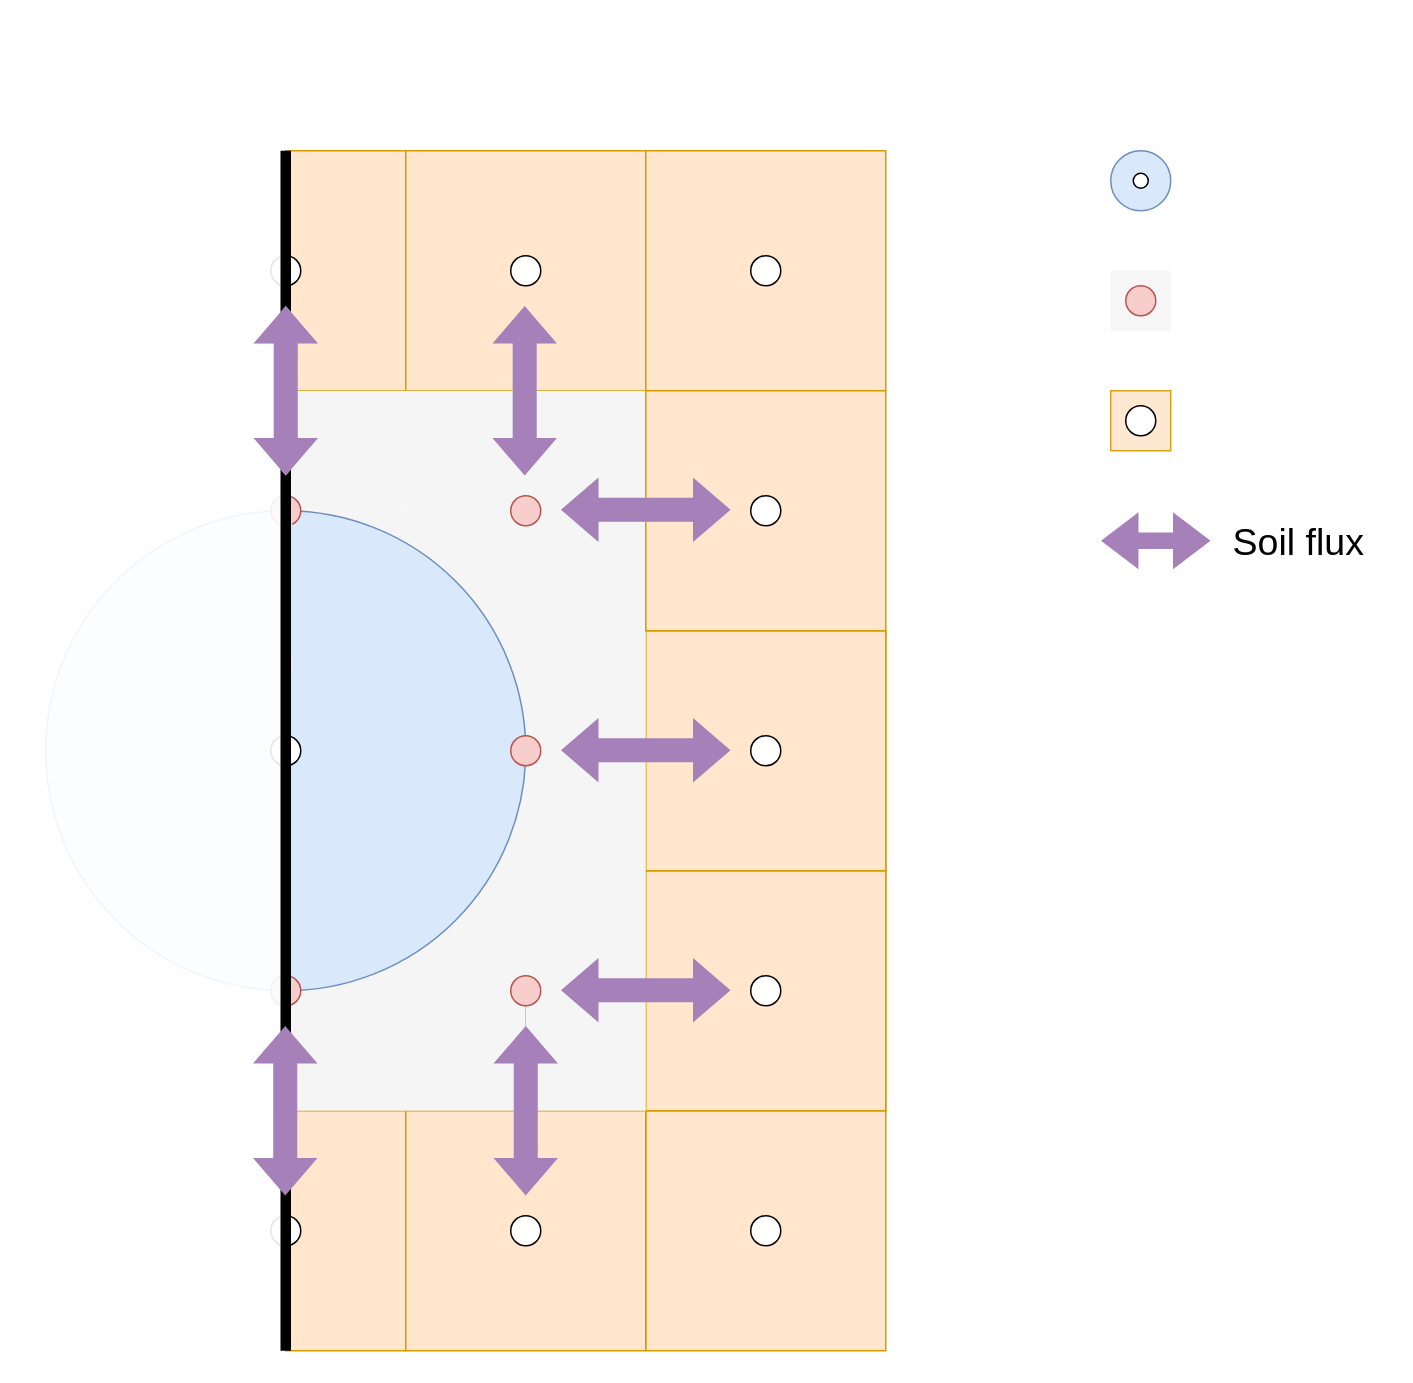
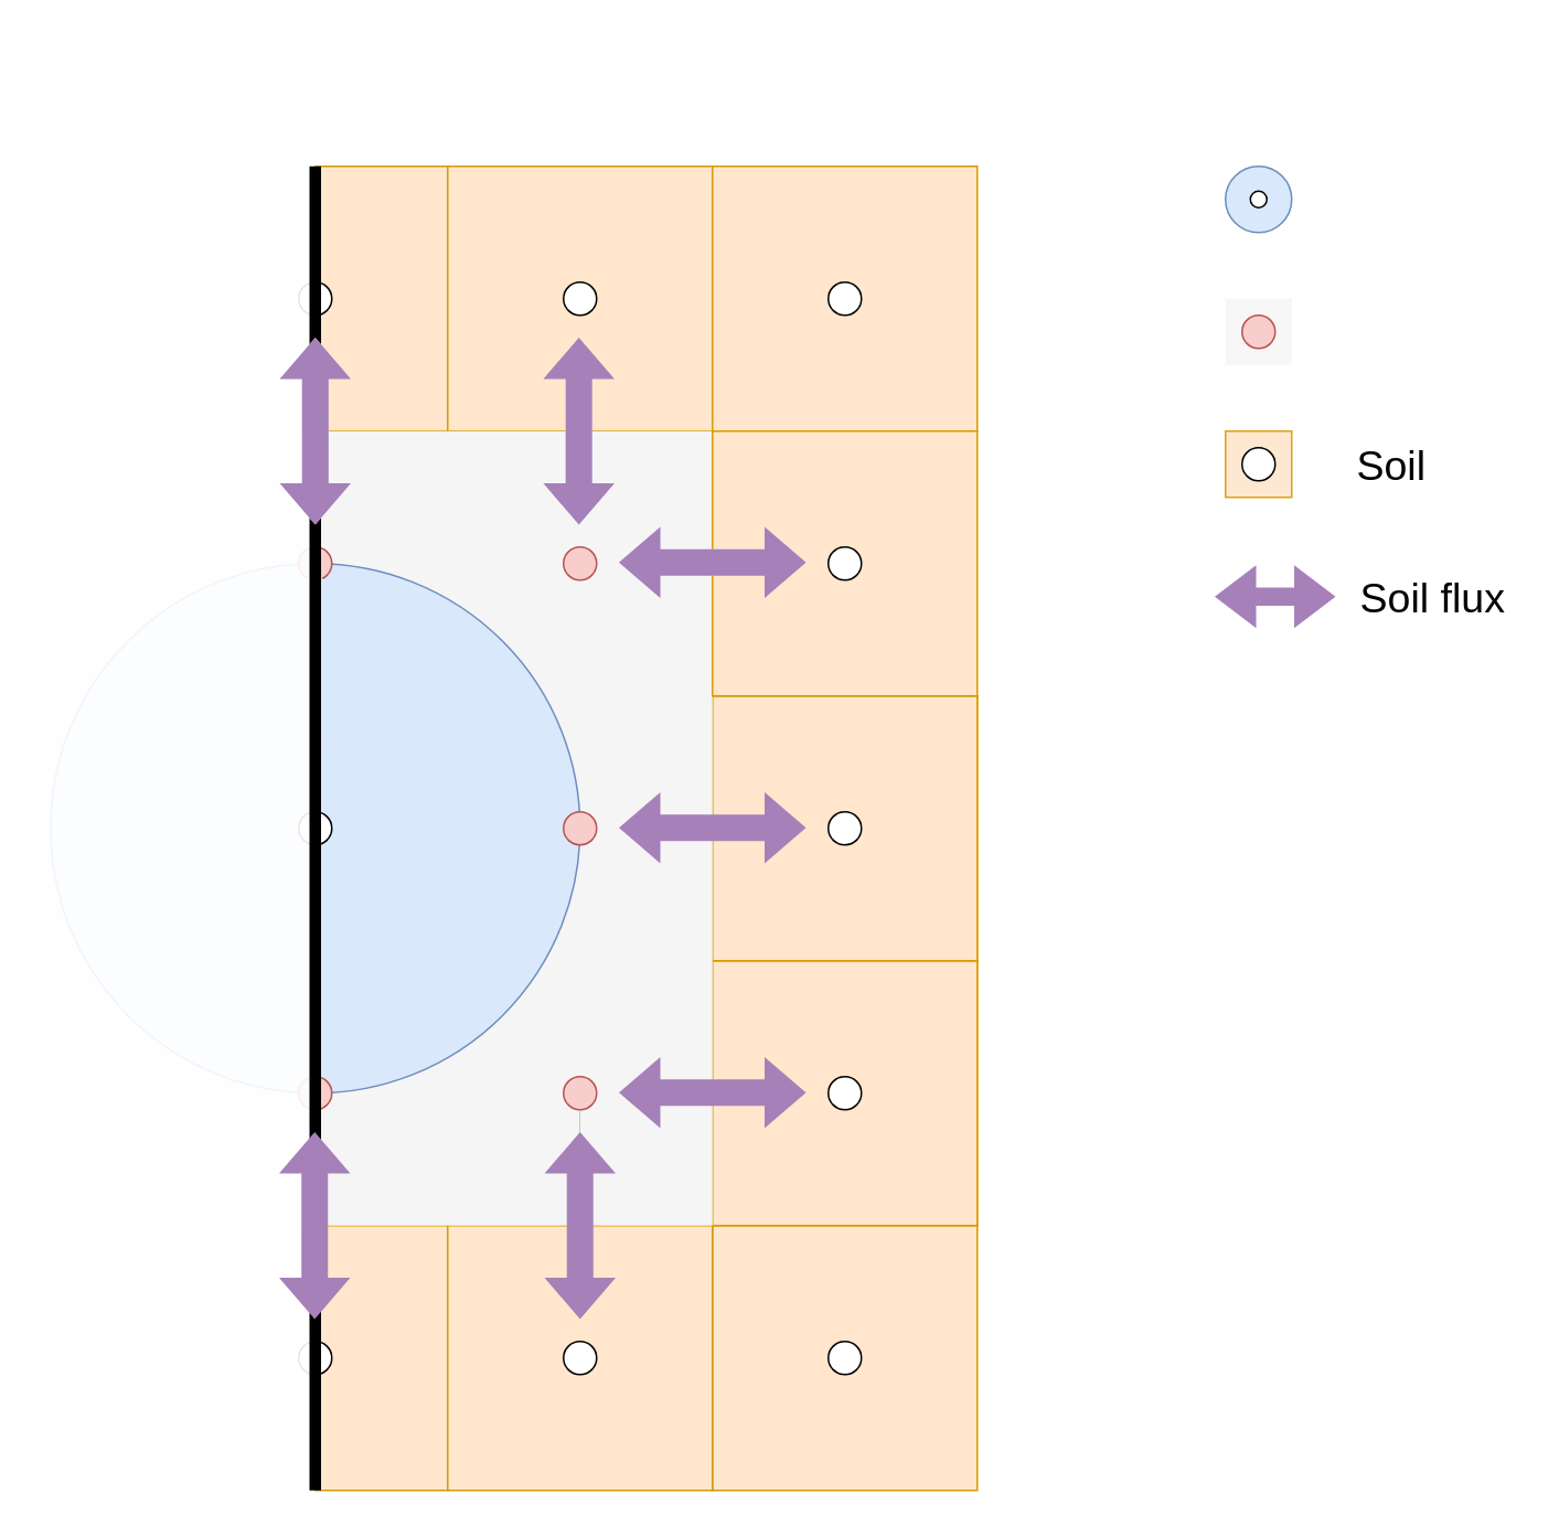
  <mxCell id="0" />
  <mxCell id="1" parent="0" />
  <mxCell id="2" value="" style="whiteSpace=wrap;html=1;aspect=fixed;fontSize=25;opacity=90;strokeColor=none;fillColor=#f5f5f5;fontColor=#333333;" parent="1" vertex="1"><mxGeometry x="740" y="180" width="40" height="40" as="geometry" /></mxCell>
  <mxCell id="3" value="" style="group" parent="1" vertex="1" connectable="0"><mxGeometry x="380" y="340" width="320" height="400" as="geometry" /></mxCell>
  <mxCell id="4" value="" style="rounded=0;whiteSpace=wrap;html=1;fillColor=#f5f5f5;strokeColor=none;fontColor=#333333;" parent="3" vertex="1"><mxGeometry x="-30" y="240" width="80" height="160" as="geometry" /></mxCell>
  <mxCell id="5" value="" style="rounded=0;whiteSpace=wrap;html=1;fillColor=#f5f5f5;strokeColor=none;fontColor=#333333;" parent="3" vertex="1"><mxGeometry x="-30" width="80" height="80" as="geometry" /></mxCell>
  <mxCell id="6" value="" style="rounded=0;whiteSpace=wrap;html=1;fillColor=#f5f5f5;strokeColor=none;fontColor=#333333;" parent="3" vertex="1"><mxGeometry x="-30" y="80" width="80" height="160" as="geometry" /></mxCell>
  <mxCell id="7" value="" style="rounded=0;whiteSpace=wrap;html=1;fillColor=#ffe6cc;strokeColor=#d79b00;" parent="3" vertex="1"><mxGeometry x="50" y="240" width="160" height="160" as="geometry" /></mxCell>
  <mxCell id="8" value="" style="rounded=0;whiteSpace=wrap;html=1;fillColor=#ffe6cc;strokeColor=#d79b00;" parent="3" vertex="1"><mxGeometry x="50" y="80" width="160" height="160" as="geometry" /></mxCell>
  <mxCell id="9" value="" style="ellipse;whiteSpace=wrap;html=1;aspect=fixed;" parent="3" vertex="1"><mxGeometry x="120" y="150" width="20" height="20" as="geometry" /></mxCell>
  <mxCell id="10" value="" style="ellipse;whiteSpace=wrap;html=1;aspect=fixed;" parent="3" vertex="1"><mxGeometry x="-40" y="150" width="20" height="20" as="geometry" /></mxCell>
  <mxCell id="11" value="" style="ellipse;whiteSpace=wrap;html=1;aspect=fixed;" parent="3" vertex="1"><mxGeometry x="120" y="310" width="20" height="20" as="geometry" /></mxCell>
  <mxCell id="12" value="" style="shape=flexArrow;endArrow=classic;startArrow=classic;html=1;rounded=0;strokeWidth=7;fillColor=#dae8fc;strokeColor=none;" parent="3" edge="1"><mxGeometry width="100" height="100" relative="1" as="geometry"><mxPoint x="-10" y="319.63" as="sourcePoint" /><mxPoint x="110" y="319.63" as="targetPoint" /></mxGeometry></mxCell>
  <mxCell id="13" value="" style="shape=flexArrow;endArrow=classic;startArrow=classic;html=1;rounded=0;strokeWidth=7;fillColor=#dae8fc;strokeColor=none;" parent="3" edge="1"><mxGeometry width="100" height="100" relative="1" as="geometry"><mxPoint x="-10" y="159.64" as="sourcePoint" /><mxPoint x="110" y="159.64" as="targetPoint" /></mxGeometry></mxCell>
  <mxCell id="14" value="" style="rounded=0;whiteSpace=wrap;html=1;fillColor=#ffe6cc;strokeColor=#d79b00;" parent="1" vertex="1"><mxGeometry x="190" y="100" width="80" height="160" as="geometry" /></mxCell>
  <mxCell id="15" value="" style="rounded=0;whiteSpace=wrap;html=1;fillColor=#ffe6cc;strokeColor=#d79b00;" parent="1" vertex="1"><mxGeometry x="430" y="740" width="160" height="160" as="geometry" /></mxCell>
  <mxCell id="16" value="" style="rounded=0;whiteSpace=wrap;html=1;fillColor=#ffe6cc;strokeColor=#d79b00;" parent="1" vertex="1"><mxGeometry x="190" y="740" width="80" height="160" as="geometry" /></mxCell>
  <mxCell id="17" value="" style="rounded=0;whiteSpace=wrap;html=1;fillColor=#ffe6cc;strokeColor=#d79b00;" parent="1" vertex="1"><mxGeometry x="270" y="100" width="160" height="160" as="geometry" /></mxCell>
  <mxCell id="18" value="" style="edgeStyle=orthogonalEdgeStyle;rounded=0;orthogonalLoop=1;jettySize=auto;html=1;" parent="1" source="19" target="44" edge="1"><mxGeometry relative="1" as="geometry" /></mxCell>
  <mxCell id="19" value="" style="rounded=0;whiteSpace=wrap;html=1;fillColor=#ffe6cc;strokeColor=#d79b00;" parent="1" vertex="1"><mxGeometry x="270" y="740" width="160" height="160" as="geometry" /></mxCell>
  <mxCell id="20" value="" style="rounded=0;whiteSpace=wrap;html=1;fillColor=#f5f5f5;strokeColor=none;fontColor=#333333;" parent="1" vertex="1"><mxGeometry x="30" y="260" width="160" height="80" as="geometry" /></mxCell>
  <mxCell id="21" value="" style="rounded=0;whiteSpace=wrap;html=1;fillColor=#f5f5f5;strokeColor=none;fontColor=#333333;" parent="1" vertex="1"><mxGeometry x="30" y="660" width="160" height="80" as="geometry" /></mxCell>
  <mxCell id="22" value="" style="whiteSpace=wrap;html=1;aspect=fixed;fillColor=#f5f5f5;strokeColor=none;fontColor=#333333;" parent="1" vertex="1"><mxGeometry x="190" y="260" width="80" height="80" as="geometry" /></mxCell>
  <mxCell id="23" value="" style="whiteSpace=wrap;html=1;aspect=fixed;fillColor=#f5f5f5;strokeColor=none;fontColor=#333333;" parent="1" vertex="1"><mxGeometry x="190" y="660" width="80" height="80" as="geometry" /></mxCell>
  <mxCell id="24" value="" style="group" parent="1" vertex="1" connectable="0"><mxGeometry x="380" y="340" width="320" height="400" as="geometry" /></mxCell>
  <mxCell id="25" value="" style="rounded=0;whiteSpace=wrap;html=1;fillColor=#ffe6cc;strokeColor=#d79b00;" parent="24" vertex="1"><mxGeometry x="50" y="240" width="160" height="160" as="geometry" /></mxCell>
  <mxCell id="26" value="" style="rounded=0;whiteSpace=wrap;html=1;fillColor=#ffe6cc;strokeColor=#d79b00;" parent="24" vertex="1"><mxGeometry x="50" y="80" width="160" height="160" as="geometry" /></mxCell>
  <mxCell id="27" value="" style="ellipse;whiteSpace=wrap;html=1;aspect=fixed;" parent="24" vertex="1"><mxGeometry x="120" y="150" width="20" height="20" as="geometry" /></mxCell>
  <mxCell id="28" value="" style="ellipse;whiteSpace=wrap;html=1;aspect=fixed;" parent="24" vertex="1"><mxGeometry x="-40" y="150" width="20" height="20" as="geometry" /></mxCell>
  <mxCell id="29" value="" style="ellipse;whiteSpace=wrap;html=1;aspect=fixed;" parent="24" vertex="1"><mxGeometry x="120" y="310" width="20" height="20" as="geometry" /></mxCell>
  <mxCell id="30" value="" style="rounded=0;whiteSpace=wrap;html=1;fillColor=#f5f5f5;strokeColor=none;fontColor=#333333;" parent="24" vertex="1"><mxGeometry x="-30" width="80" height="80" as="geometry" /></mxCell>
  <mxCell id="31" value="" style="rounded=0;whiteSpace=wrap;html=1;fillColor=#f5f5f5;strokeColor=none;fontColor=#333333;" parent="24" vertex="1"><mxGeometry x="-30" y="80" width="80" height="160" as="geometry" /></mxCell>
  <mxCell id="32" value="" style="rounded=0;whiteSpace=wrap;html=1;fillColor=#f5f5f5;strokeColor=none;fontColor=#333333;" parent="24" vertex="1"><mxGeometry x="-30" y="240" width="80" height="160" as="geometry" /></mxCell>
  <mxCell id="33" value="" style="shape=flexArrow;endArrow=classic;startArrow=classic;html=1;rounded=0;strokeWidth=7;fillColor=#A680B8;strokeColor=none;" parent="24" edge="1"><mxGeometry width="100" height="100" relative="1" as="geometry"><mxPoint x="-10" y="319.63" as="sourcePoint" /><mxPoint x="110" y="319.63" as="targetPoint" /></mxGeometry></mxCell>
  <mxCell id="34" value="" style="shape=flexArrow;endArrow=classic;startArrow=classic;html=1;rounded=0;strokeWidth=7;fillColor=#A680B8;strokeColor=none;" parent="24" edge="1"><mxGeometry width="100" height="100" relative="1" as="geometry"><mxPoint x="-10" y="159.64" as="sourcePoint" /><mxPoint x="110" y="159.64" as="targetPoint" /></mxGeometry></mxCell>
  <mxCell id="35" value="" style="rounded=0;whiteSpace=wrap;html=1;fillColor=#f5f5f5;strokeColor=none;fontColor=#333333;" parent="1" vertex="1"><mxGeometry x="270" y="260" width="160" height="80" as="geometry" /></mxCell>
  <mxCell id="36" value="" style="group;fillColor=none;fontColor=#333333;strokeColor=none;" parent="1" vertex="1" connectable="0"><mxGeometry x="30" y="340" width="330" height="460" as="geometry" /></mxCell>
  <mxCell id="37" value="" style="whiteSpace=wrap;html=1;aspect=fixed;fillColor=#f5f5f5;strokeColor=none;fontColor=#333333;" parent="36" vertex="1"><mxGeometry x="240" y="320" width="80" height="80" as="geometry" /></mxCell>
  <mxCell id="38" value="" style="whiteSpace=wrap;html=1;aspect=fixed;fillColor=#f5f5f5;strokeColor=none;fontColor=#333333;" parent="36" vertex="1"><mxGeometry width="320" height="320" as="geometry" /></mxCell>
  <mxCell id="39" value="" style="ellipse;whiteSpace=wrap;html=1;aspect=fixed;fillColor=#dae8fc;strokeColor=#6c8ebf;" parent="36" vertex="1"><mxGeometry width="320" height="320" as="geometry" /></mxCell>
  <mxCell id="40" value="" style="ellipse;whiteSpace=wrap;html=1;aspect=fixed;fillColor=#f8cecc;strokeColor=#b85450;" parent="36" vertex="1"><mxGeometry x="150" y="-10" width="20" height="20" as="geometry" /></mxCell>
  <mxCell id="41" value="" style="ellipse;whiteSpace=wrap;html=1;aspect=fixed;fillColor=#f8cecc;strokeColor=#b85450;" parent="36" vertex="1"><mxGeometry x="150" y="310" width="20" height="20" as="geometry" /></mxCell>
  <mxCell id="42" value="" style="ellipse;whiteSpace=wrap;html=1;aspect=fixed;fillColor=#f8cecc;strokeColor=#b85450;" parent="36" vertex="1"><mxGeometry x="310" y="-10" width="20" height="20" as="geometry" /></mxCell>
  <mxCell id="43" value="" style="ellipse;whiteSpace=wrap;html=1;aspect=fixed;fillColor=#f8cecc;strokeColor=#b85450;" parent="36" vertex="1"><mxGeometry x="310" y="150" width="20" height="20" as="geometry" /></mxCell>
  <mxCell id="44" value="" style="ellipse;whiteSpace=wrap;html=1;aspect=fixed;fillColor=#f8cecc;strokeColor=#b85450;" parent="36" vertex="1"><mxGeometry x="310" y="310" width="20" height="20" as="geometry" /></mxCell>
  <mxCell id="45" value="" style="shape=flexArrow;endArrow=classic;startArrow=classic;html=1;rounded=0;strokeWidth=7;fillColor=#A680B8;strokeColor=none;" parent="36" edge="1"><mxGeometry width="100" height="100" relative="1" as="geometry"><mxPoint x="320.0" y="340" as="sourcePoint" /><mxPoint x="320.0" y="460" as="targetPoint" /></mxGeometry></mxCell>
  <mxCell id="46" value="" style="shape=flexArrow;endArrow=classic;startArrow=classic;html=1;rounded=0;strokeWidth=7;fillColor=#dae8fc;strokeColor=none;" parent="36" edge="1"><mxGeometry width="100" height="100" relative="1" as="geometry"><mxPoint x="159.58" as="sourcePoint" /><mxPoint x="159.58" y="120" as="targetPoint" /></mxGeometry></mxCell>
  <mxCell id="47" value="" style="ellipse;whiteSpace=wrap;html=1;aspect=fixed;" parent="36" vertex="1"><mxGeometry x="150" y="150" width="20" height="20" as="geometry" /></mxCell>
  <mxCell id="48" value="" style="group" parent="1" vertex="1" connectable="0"><mxGeometry x="380" y="20" width="320" height="400" as="geometry" /></mxCell>
  <mxCell id="49" value="" style="rounded=0;whiteSpace=wrap;html=1;fillColor=#ffe6cc;strokeColor=#d79b00;" parent="48" vertex="1"><mxGeometry x="50" y="80" width="160" height="160" as="geometry" /></mxCell>
  <mxCell id="50" value="" style="ellipse;whiteSpace=wrap;html=1;aspect=fixed;" parent="48" vertex="1"><mxGeometry x="120" y="150" width="20" height="20" as="geometry" /></mxCell>
  <mxCell id="51" value="" style="rounded=0;whiteSpace=wrap;html=1;fillColor=#ffe6cc;strokeColor=#d79b00;" parent="48" vertex="1"><mxGeometry x="50" y="240" width="160" height="160" as="geometry" /></mxCell>
  <mxCell id="52" value="" style="ellipse;whiteSpace=wrap;html=1;aspect=fixed;" parent="48" vertex="1"><mxGeometry x="120" y="310" width="20" height="20" as="geometry" /></mxCell>
  <mxCell id="53" value="" style="ellipse;whiteSpace=wrap;html=1;aspect=fixed;" parent="1" vertex="1"><mxGeometry x="180" y="810" width="20" height="20" as="geometry" /></mxCell>
  <mxCell id="54" value="" style="ellipse;whiteSpace=wrap;html=1;aspect=fixed;" parent="1" vertex="1"><mxGeometry x="340" y="810" width="20" height="20" as="geometry" /></mxCell>
  <mxCell id="55" value="" style="ellipse;whiteSpace=wrap;html=1;aspect=fixed;" parent="1" vertex="1"><mxGeometry x="180" y="170" width="20" height="20" as="geometry" /></mxCell>
  <mxCell id="56" value="" style="ellipse;whiteSpace=wrap;html=1;aspect=fixed;" parent="1" vertex="1"><mxGeometry x="340" y="170" width="20" height="20" as="geometry" /></mxCell>
  <mxCell id="57" value="" style="ellipse;whiteSpace=wrap;html=1;aspect=fixed;" parent="1" vertex="1"><mxGeometry x="500" y="810" width="20" height="20" as="geometry" /></mxCell>
  <mxCell id="58" value="" style="rounded=0;whiteSpace=wrap;html=1;gradientColor=none;fillColor=#FFFFFF;opacity=90;strokeColor=none;" parent="1" vertex="1"><mxGeometry y="100" width="170" height="800" as="geometry" x="20" /></mxCell>
  <mxCell id="59" value="" style="endArrow=none;html=1;strokeWidth=7;rounded=0;startArrow=none;" parent="1" source="53" target="55" edge="1"><mxGeometry width="50" height="50" relative="1" as="geometry"><mxPoint x="190" y="810" as="sourcePoint" /><mxPoint x="189.9" y="-60" as="targetPoint" /><Array as="points"><mxPoint x="190" y="900" /><mxPoint x="190" y="100" /></Array></mxGeometry></mxCell>
  <mxCell id="60" value="" style="shape=flexArrow;endArrow=classic;startArrow=classic;html=1;rounded=0;strokeWidth=7;fillColor=#dae8fc;strokeColor=none;" parent="1" edge="1"><mxGeometry width="100" height="100" relative="1" as="geometry"><mxPoint x="370" y="339.29" as="sourcePoint" /><mxPoint x="490" y="339.29" as="targetPoint" /></mxGeometry></mxCell>
  <mxCell id="61" value="" style="shape=flexArrow;endArrow=classic;startArrow=classic;html=1;rounded=0;strokeWidth=7;fillColor=#dae8fc;strokeColor=none;" parent="1" edge="1"><mxGeometry width="100" height="100" relative="1" as="geometry"><mxPoint x="349.29" y="200" as="sourcePoint" /><mxPoint x="349.29" y="320" as="targetPoint" /></mxGeometry></mxCell>
  <mxCell id="62" value="" style="shape=flexArrow;endArrow=classic;startArrow=classic;html=1;rounded=0;strokeWidth=7;fillColor=#dae8fc;strokeColor=none;" parent="1" edge="1"><mxGeometry width="100" height="100" relative="1" as="geometry"><mxPoint x="190" y="200" as="sourcePoint" /><mxPoint x="190" y="320" as="targetPoint" /></mxGeometry></mxCell>
  <mxCell id="63" value="" style="shape=flexArrow;endArrow=classic;startArrow=classic;html=1;rounded=0;strokeWidth=7;fillColor=#A680B8;strokeColor=none;" parent="1" edge="1"><mxGeometry width="100" height="100" relative="1" as="geometry"><mxPoint x="190" y="200" as="sourcePoint" /><mxPoint x="190" y="320" as="targetPoint" /></mxGeometry></mxCell>
  <mxCell id="64" value="" style="shape=flexArrow;endArrow=classic;startArrow=classic;html=1;rounded=0;strokeWidth=7;fillColor=#A680B8;strokeColor=none;" parent="1" edge="1"><mxGeometry width="100" height="100" relative="1" as="geometry"><mxPoint x="349.29" y="200" as="sourcePoint" /><mxPoint x="349.29" y="320" as="targetPoint" /></mxGeometry></mxCell>
  <mxCell id="65" value="" style="shape=flexArrow;endArrow=classic;startArrow=classic;html=1;rounded=0;strokeWidth=7;fillColor=#A680B8;strokeColor=none;" parent="1" edge="1"><mxGeometry width="100" height="100" relative="1" as="geometry"><mxPoint x="370" y="339.29" as="sourcePoint" /><mxPoint x="490" y="339.29" as="targetPoint" /></mxGeometry></mxCell>
  <mxCell id="66" value="" style="shape=flexArrow;endArrow=classic;startArrow=classic;html=1;rounded=0;strokeWidth=7;fillColor=#A680B8;strokeColor=none;" parent="1" edge="1"><mxGeometry width="100" height="100" relative="1" as="geometry"><mxPoint x="189.66" y="680" as="sourcePoint" /><mxPoint x="189.66" y="800" as="targetPoint" /></mxGeometry></mxCell>
  <mxCell id="67" value="" style="ellipse;whiteSpace=wrap;html=1;aspect=fixed;fillColor=#f8cecc;strokeColor=#b85450;" parent="1" vertex="1"><mxGeometry x="750" y="190" width="20" height="20" as="geometry" /></mxCell>
  <mxCell id="68" value="" style="ellipse;whiteSpace=wrap;html=1;aspect=fixed;fillColor=#dae8fc;strokeColor=#6c8ebf;" parent="1" vertex="1"><mxGeometry x="740" y="100" width="40" height="40" as="geometry" /></mxCell>
  <mxCell id="69" value="" style="whiteSpace=wrap;html=1;aspect=fixed;fontSize=25;opacity=90;strokeColor=#d79b00;fillColor=#ffe6cc;" parent="1" vertex="1"><mxGeometry x="740" y="260" width="40" height="40" as="geometry" /></mxCell>
+ <mxCell id="70" value="Soil" style="text;html=1;align=center;verticalAlign=middle;resizable=0;points=[];autosize=1;strokeColor=none;fillColor=none;fontSize=25;" parent="1" vertex="1"><mxGeometry x="810" y="260" width="60" height="40" as="geometry" /></mxCell>
  <mxCell id="71" value="" style="ellipse;whiteSpace=wrap;html=1;aspect=fixed;" parent="1" vertex="1"><mxGeometry x="750" y="270" width="20" height="20" as="geometry" /></mxCell>
  <mxCell id="72" value="" style="shape=flexArrow;endArrow=classic;startArrow=classic;html=1;rounded=0;strokeWidth=7;fillColor=#A680B8;strokeColor=none;width=5;" parent="1" edge="1"><mxGeometry width="100" height="100" relative="1" as="geometry"><mxPoint x="730" y="360" as="sourcePoint" /><mxPoint x="810" y="360" as="targetPoint" /><Array as="points"><mxPoint x="830" y="360" /></Array></mxGeometry></mxCell>
  <mxCell id="73" value="Soil flux" style="text;html=1;align=center;verticalAlign=middle;resizable=0;points=[];autosize=1;strokeColor=none;fillColor=none;fontSize=25;" parent="1" vertex="1"><mxGeometry x="810" y="340" width="110" height="40" as="geometry" /></mxCell>
  <mxCell id="74" value="" style="ellipse;whiteSpace=wrap;html=1;aspect=fixed;" parent="1" vertex="1"><mxGeometry x="755" y="115" width="10" height="10" as="geometry" /></mxCell>
